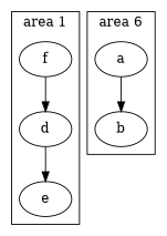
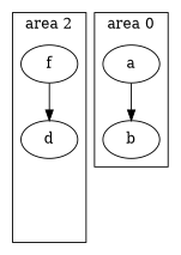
  digraph {
    d
-   e
    f
    a
    b
    subgraph cluster_1 {
-     label="area 1"
+     label="area 2"
      d
-     e
      f
    }
    subgraph cluster_2 {
-     label="area 6"
+     label="area 0"
      a
      b
    }
-   d -> e
    f -> d
    a -> b
  }
